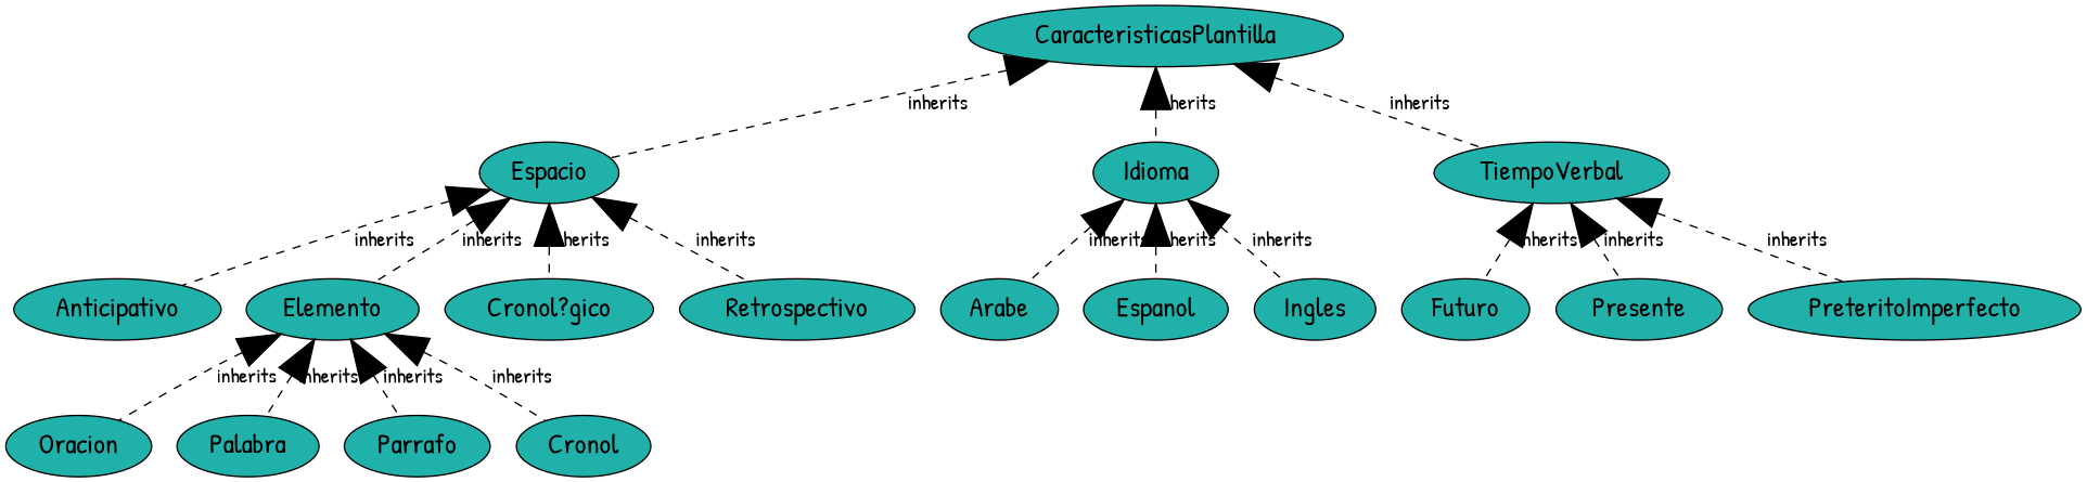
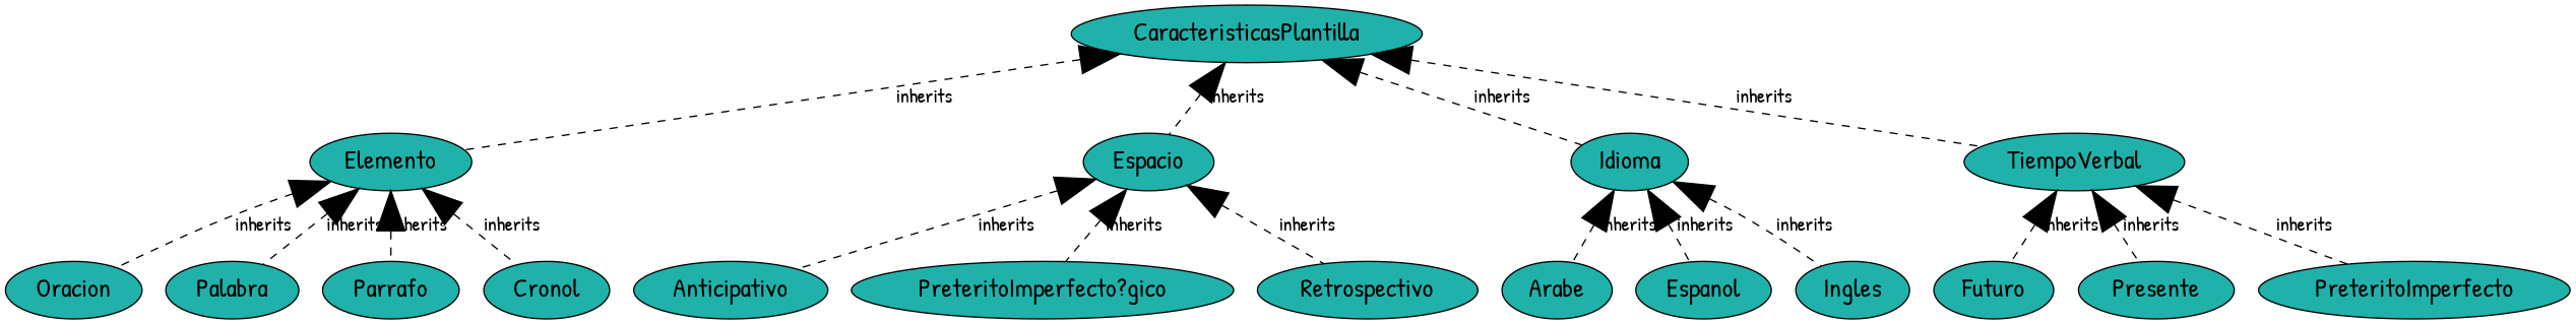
  graph {
    fontname="Patrick Hand"
    node [fillcolor=lightseagreen fontname="Patrick Hand" fontsize=20 shape=ellipse style=filled]
    edge [arrowhead=normal arrowsize=3 color=black dir=back fontcolor=black fontname="Patrick Hand" fontsize=15 style=dashed]
    n1 [label=Anticipativo]
    n2 [label=Arabe]
    n3 [label=CaracteristicasPlantilla]
    n4 [label=Elemento]
    n5 [label=Espacio]
    n6 [label=Idioma]
    n7 [label=TiempoVerbal]
    n8 [label=Oracion]
    n9 [label=Palabra]
    n10 [label=Parrafo]
    n11 [label=Cronol]
-   n12 [label="Cronol?gico"]
+   n12 [label="PreteritoImperfecto?gico"]
    n13 [label=Retrospectivo]
    n14 [label=Espanol]
    n15 [label=Ingles]
    n16 [label=Futuro]
    n17 [label=Presente]
    n18 [label=PreteritoImperfecto]
-   n5 -- n4 [label=inherits]
+   n3 -- n4 [label=inherits]
    n3 -- n5 [label=inherits]
    n3 -- n6 [label=inherits]
    n3 -- n7 [label=inherits]
    n4 -- n8 [label=inherits]
    n4 -- n9 [label=inherits]
    n4 -- n10 [label=inherits]
    n4 -- n11 [label=inherits]
    n5 -- n1 [label=inherits]
    n5 -- n12 [label=inherits]
    n5 -- n13 [label=inherits]
    n6 -- n2 [label=inherits]
    n6 -- n14 [label=inherits]
    n6 -- n15 [label=inherits]
    n7 -- n16 [label=inherits]
    n7 -- n17 [label=inherits]
    n7 -- n18 [label=inherits]
  }
